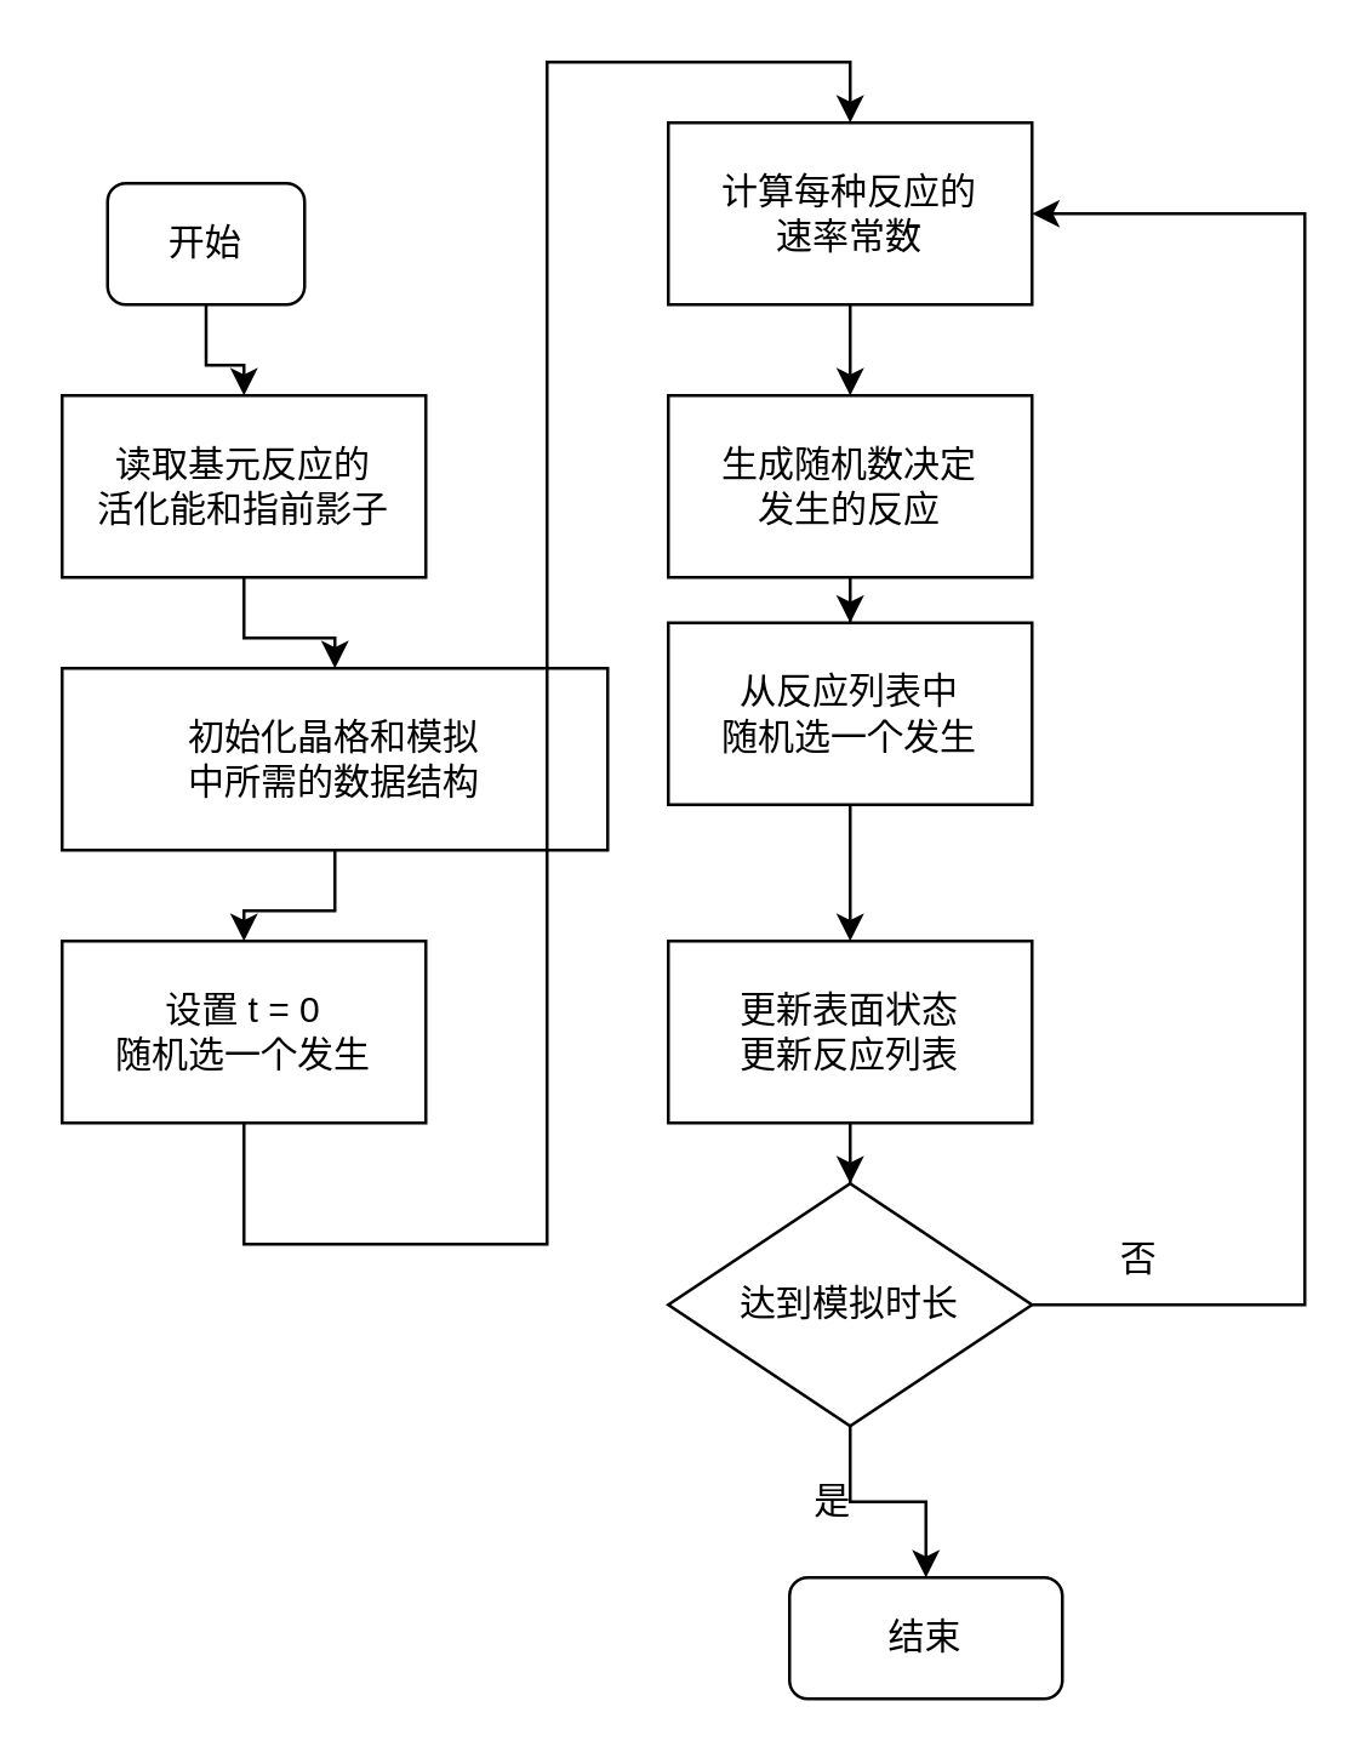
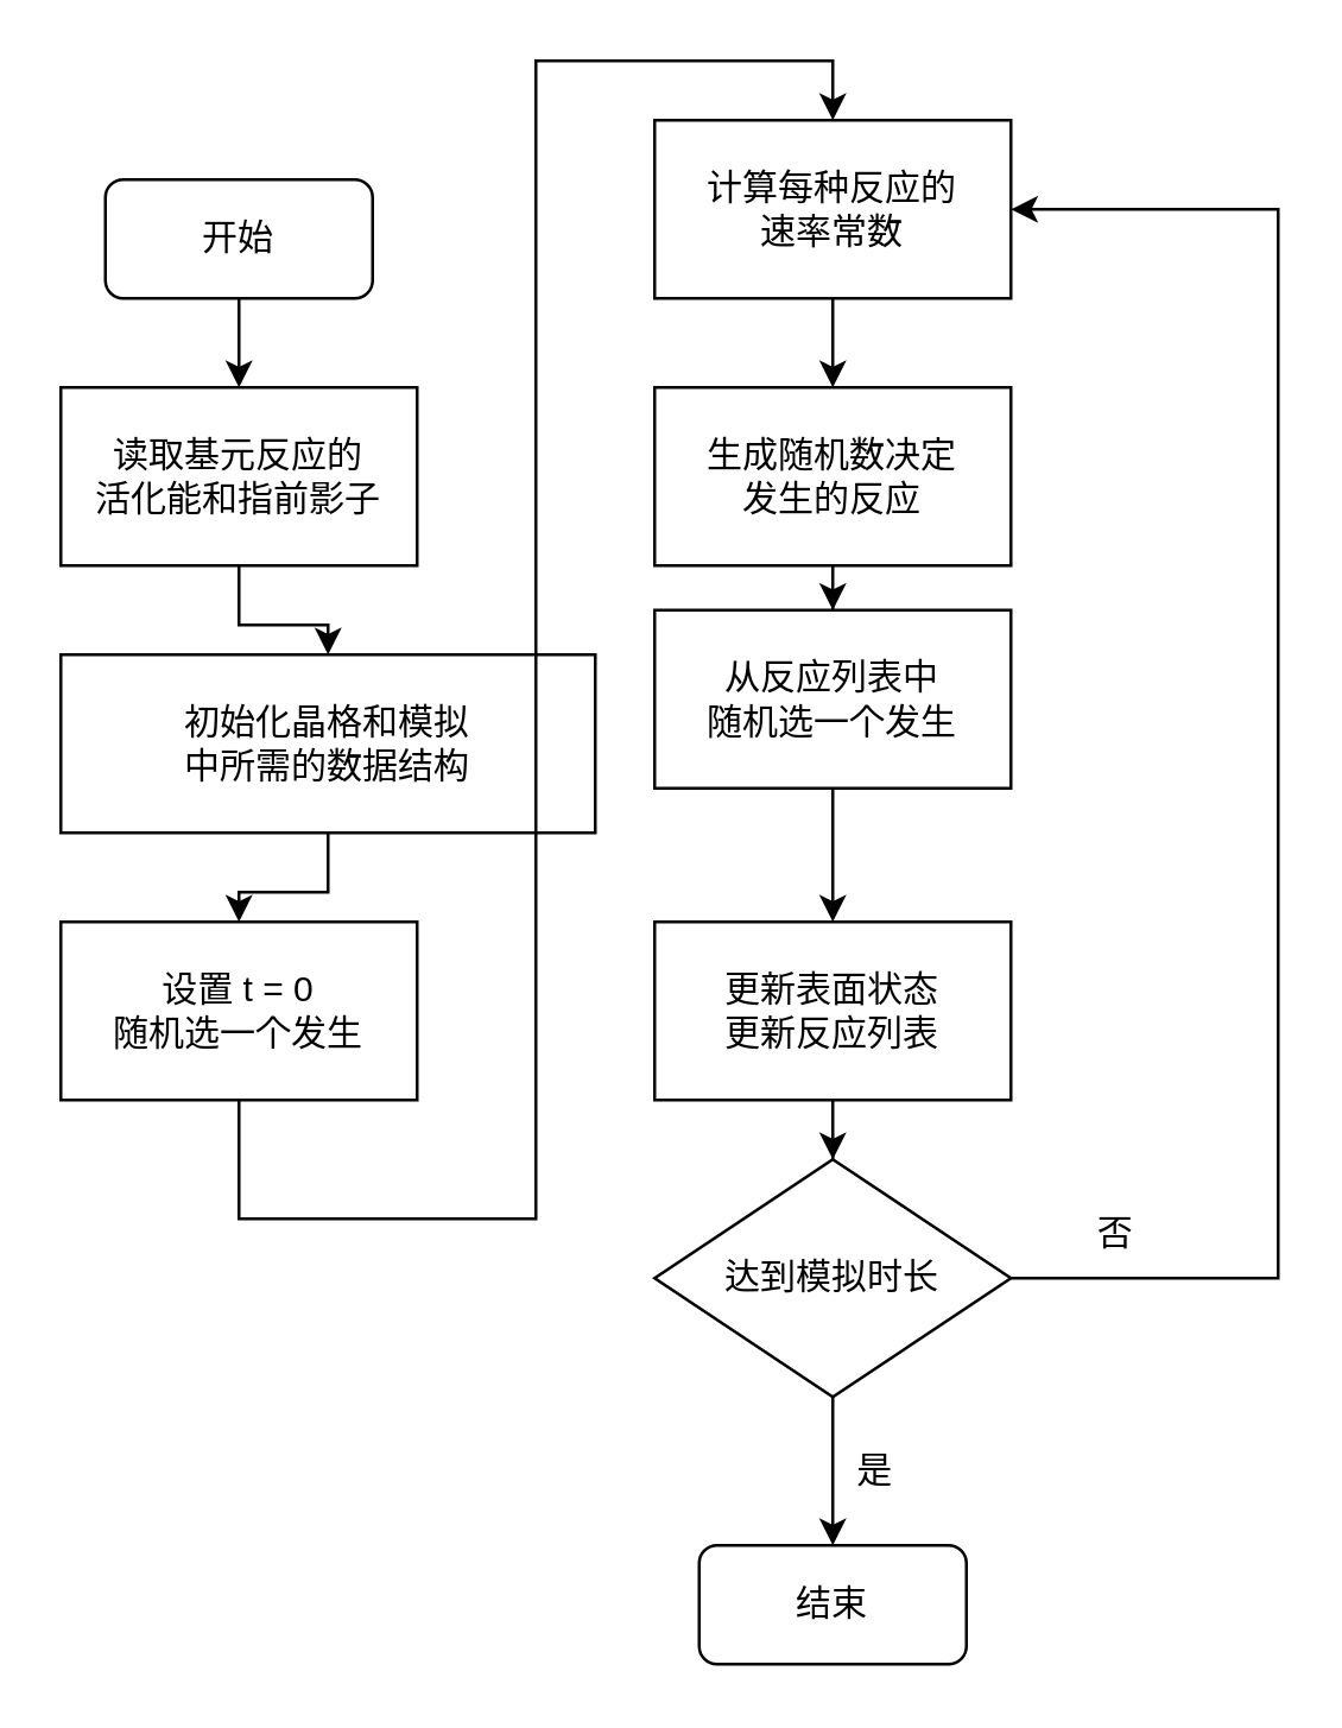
  <mxCell id="0" />
  <mxCell id="1" parent="0" />
  <mxCell id="2" value="" style="edgeStyle=orthogonalEdgeStyle;rounded=0;orthogonalLoop=1;jettySize=auto;html=1;" edge="1" parent="1" source="3" target="5"><mxGeometry relative="1" as="geometry" /></mxCell>
- <mxCell id="3" value="开始" style="rounded=1;whiteSpace=wrap;html=1;" vertex="1" parent="1"><mxGeometry x="35" y="60" width="65" height="40" as="geometry" /></mxCell>
+ <mxCell id="3" value="开始" style="rounded=1;whiteSpace=wrap;html=1;" vertex="1" parent="1"><mxGeometry x="35" y="60" width="90" height="40" as="geometry" /></mxCell>
  <mxCell id="4" value="" style="edgeStyle=orthogonalEdgeStyle;rounded=0;orthogonalLoop=1;jettySize=auto;html=1;" edge="1" parent="1" source="5" target="7"><mxGeometry relative="1" as="geometry" /></mxCell>
  <mxCell id="5" value="&lt;div&gt;读取基元反应的&lt;/div&gt;&lt;div&gt;活化能和指前影子&lt;/div&gt;" style="rounded=0;whiteSpace=wrap;html=1;" vertex="1" parent="1"><mxGeometry x="20" y="130" width="120" height="60" as="geometry" /></mxCell>
  <mxCell id="6" value="" style="edgeStyle=orthogonalEdgeStyle;rounded=0;orthogonalLoop=1;jettySize=auto;html=1;" edge="1" parent="1" source="7" target="9"><mxGeometry relative="1" as="geometry" /></mxCell>
  <mxCell id="7" value="&lt;div&gt;初始化晶格和模拟&lt;/div&gt;&lt;div&gt;中所需的数据结构&lt;/div&gt;" style="rounded=0;whiteSpace=wrap;html=1;" vertex="1" parent="1"><mxGeometry x="20" y="220" width="180" height="60" as="geometry" /></mxCell>
  <mxCell id="8" style="edgeStyle=orthogonalEdgeStyle;rounded=0;orthogonalLoop=1;jettySize=auto;html=1;entryX=0.5;entryY=0;entryDx=0;entryDy=0;" edge="1" parent="1" source="9" target="11"><mxGeometry relative="1" as="geometry"><Array as="points"><mxPoint x="80" y="410" /><mxPoint x="180" y="410" /><mxPoint x="180" y="20" /><mxPoint x="280" y="20" /></Array></mxGeometry></mxCell>
  <mxCell id="9" value="&lt;div&gt;设置 t = 0&lt;/div&gt;&lt;div&gt;随机选一个发生&lt;br&gt;&lt;/div&gt;" style="whiteSpace=wrap;html=1;rounded=0;" vertex="1" parent="1"><mxGeometry x="20" y="310" width="120" height="60" as="geometry" /></mxCell>
  <mxCell id="10" value="" style="edgeStyle=orthogonalEdgeStyle;rounded=0;orthogonalLoop=1;jettySize=auto;html=1;" edge="1" parent="1" source="11" target="13"><mxGeometry relative="1" as="geometry" /></mxCell>
  <mxCell id="11" value="&lt;div&gt;计算每种反应的&lt;/div&gt;&lt;div&gt;速率常数&lt;/div&gt;" style="rounded=0;whiteSpace=wrap;html=1;" vertex="1" parent="1"><mxGeometry x="220" y="40" width="120" height="60" as="geometry" /></mxCell>
  <mxCell id="12" value="" style="edgeStyle=orthogonalEdgeStyle;rounded=0;orthogonalLoop=1;jettySize=auto;html=1;" edge="1" parent="1" source="13" target="15"><mxGeometry relative="1" as="geometry" /></mxCell>
  <mxCell id="13" value="&lt;div&gt;生成随机数决定&lt;/div&gt;&lt;div&gt;发生的反应&lt;/div&gt;" style="rounded=0;whiteSpace=wrap;html=1;" vertex="1" parent="1"><mxGeometry x="220" y="130" width="120" height="60" as="geometry" /></mxCell>
  <mxCell id="14" value="" style="edgeStyle=orthogonalEdgeStyle;rounded=0;orthogonalLoop=1;jettySize=auto;html=1;" edge="1" parent="1" source="15" target="17"><mxGeometry relative="1" as="geometry" /></mxCell>
  <mxCell id="15" value="&lt;div&gt;从反应列表中&lt;/div&gt;&lt;div&gt;随机选一个发生&lt;/div&gt;" style="whiteSpace=wrap;html=1;rounded=0;" vertex="1" parent="1"><mxGeometry x="220" y="205" width="120" height="60" as="geometry" /></mxCell>
  <mxCell id="16" value="" style="edgeStyle=orthogonalEdgeStyle;rounded=0;orthogonalLoop=1;jettySize=auto;html=1;" edge="1" parent="1" source="17" target="20"><mxGeometry relative="1" as="geometry" /></mxCell>
  <mxCell id="17" value="&lt;div&gt;更新表面状态&lt;/div&gt;&lt;div&gt;更新反应列表&lt;br&gt;&lt;/div&gt;" style="whiteSpace=wrap;html=1;rounded=0;" vertex="1" parent="1"><mxGeometry x="220" y="310" width="120" height="60" as="geometry" /></mxCell>
  <mxCell id="18" style="edgeStyle=orthogonalEdgeStyle;rounded=0;orthogonalLoop=1;jettySize=auto;html=1;entryX=1;entryY=0.5;entryDx=0;entryDy=0;" edge="1" parent="1" source="20" target="11"><mxGeometry relative="1" as="geometry"><Array as="points"><mxPoint x="430" y="430" /><mxPoint x="430" y="70" /></Array></mxGeometry></mxCell>
  <mxCell id="19" value="" style="edgeStyle=orthogonalEdgeStyle;rounded=0;orthogonalLoop=1;jettySize=auto;html=1;" edge="1" parent="1" source="20" target="22"><mxGeometry relative="1" as="geometry" /></mxCell>
  <mxCell id="20" value="达到模拟时长" style="rhombus;whiteSpace=wrap;html=1;rounded=0;" vertex="1" parent="1"><mxGeometry x="220" y="390" width="120" height="80" as="geometry" /></mxCell>
  <mxCell id="21" value="否" style="text;html=1;align=center;verticalAlign=middle;resizable=0;points=[];autosize=1;strokeColor=none;fillColor=none;" vertex="1" parent="1"><mxGeometry x="355" y="400" width="40" height="30" as="geometry" /></mxCell>
- <mxCell id="22" value="结束" style="rounded=1;whiteSpace=wrap;html=1;" vertex="1" parent="1"><mxGeometry x="260" y="520" width="90" height="40" as="geometry" /></mxCell>
- <mxCell id="23" value="是" style="text;html=1;align=center;verticalAlign=middle;resizable=0;points=[];autosize=1;strokeColor=none;fillColor=none;" vertex="1" parent="1"><mxGeometry x="254" y="480" width="40" height="30" as="geometry" /></mxCell>
+ <mxCell id="22" value="结束" style="rounded=1;whiteSpace=wrap;html=1;" vertex="1" parent="1"><mxGeometry x="235" y="520" width="90" height="40" as="geometry" /></mxCell>
+ <mxCell id="23" value="是" style="text;html=1;align=center;verticalAlign=middle;resizable=0;points=[];autosize=1;strokeColor=none;fillColor=none;" vertex="1" parent="1"><mxGeometry x="274" y="480" width="40" height="30" as="geometry" /></mxCell>
